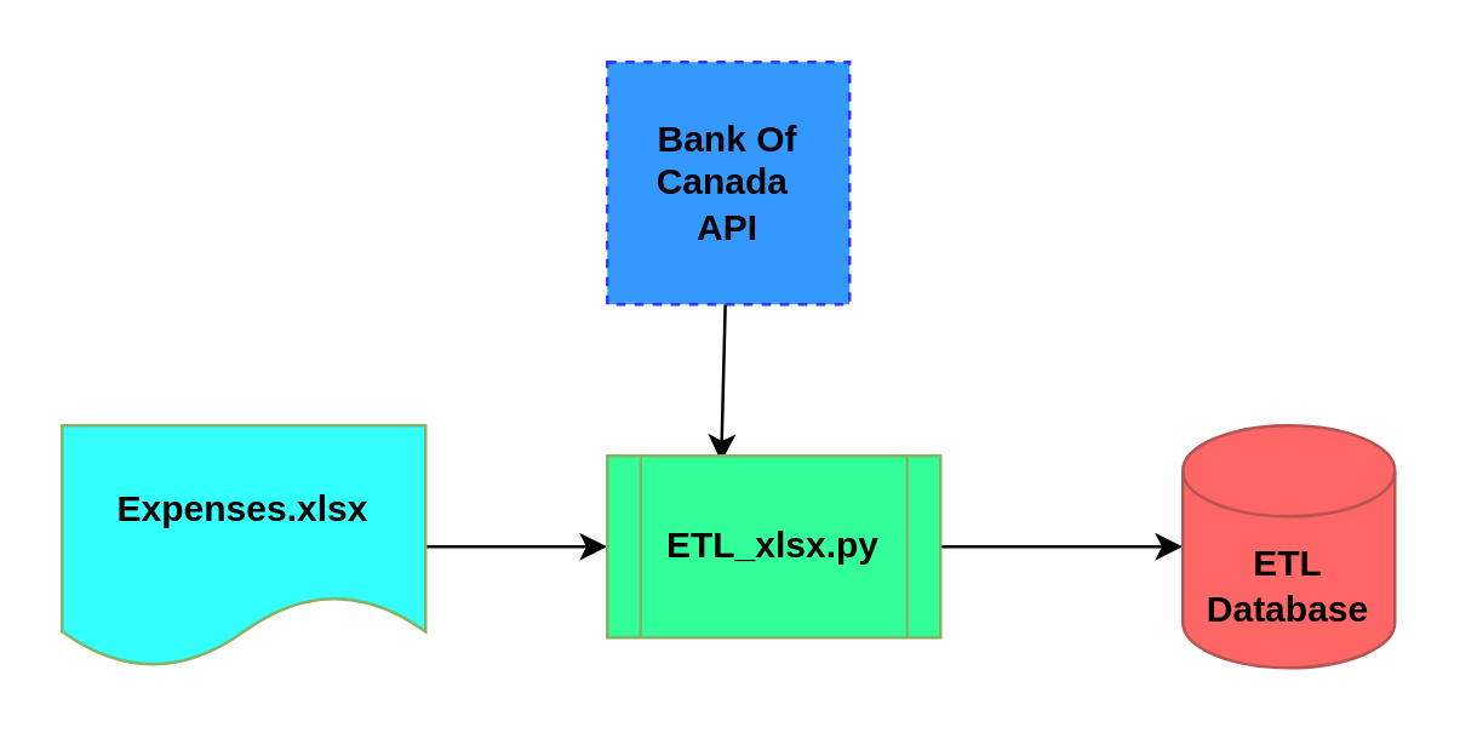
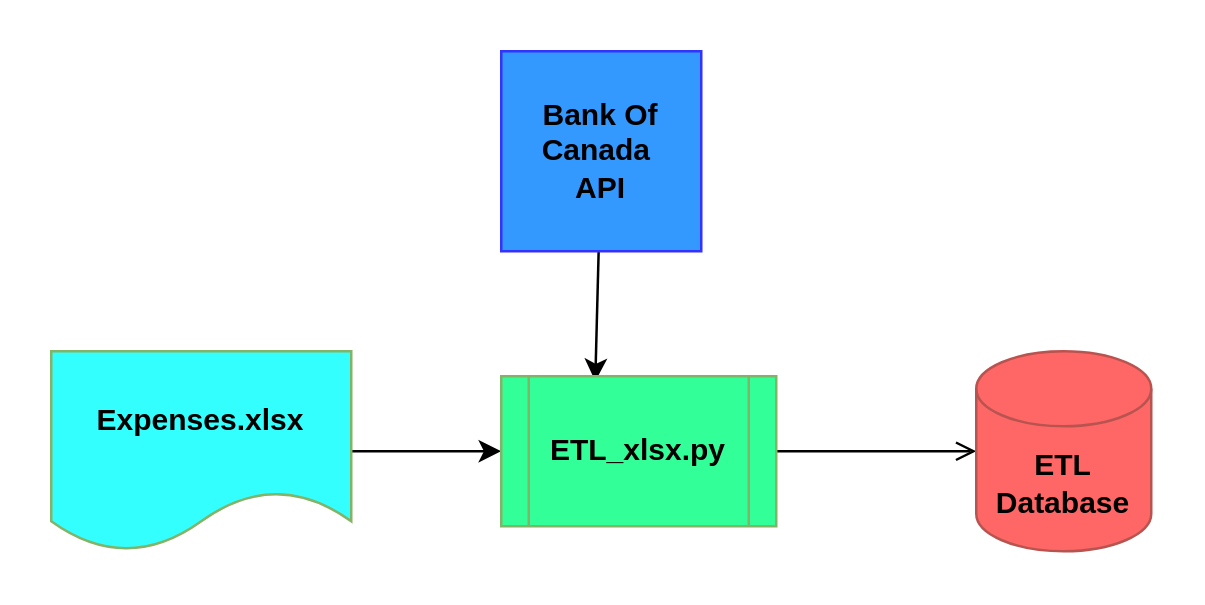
  <mxCell id="0" />
  <mxCell id="1" parent="0" />
  <mxCell id="2" style="edgeStyle=none;html=1;entryX=0.342;entryY=0.033;entryDx=0;entryDy=0;entryPerimeter=0;fontStyle=1" edge="1" parent="1" source="3" target="7"><mxGeometry relative="1" as="geometry" /></mxCell>
- <mxCell id="3" value="Bank Of Canada&amp;nbsp;&lt;br&gt;API" style="whiteSpace=wrap;html=1;aspect=fixed;strokeColor=#3333FF;fillColor=#3399FF;fontStyle=1;dashed=1;" vertex="1" parent="1"><mxGeometry x="200" y="20" width="80" height="80" as="geometry" /></mxCell>
+ <mxCell id="3" value="Bank Of Canada&amp;nbsp;&lt;br&gt;API" style="whiteSpace=wrap;html=1;aspect=fixed;strokeColor=#3333FF;fillColor=#3399FF;fontStyle=1" vertex="1" parent="1"><mxGeometry x="200" y="20" width="80" height="80" as="geometry" /></mxCell>
  <mxCell id="4" style="edgeStyle=none;html=1;fontStyle=1" edge="1" parent="1" source="5" target="7"><mxGeometry relative="1" as="geometry" /></mxCell>
  <mxCell id="5" value="Expenses.xlsx&lt;br&gt;" style="shape=document;whiteSpace=wrap;html=1;boundedLbl=1;fillColor=#33FFFF;strokeColor=#82b366;fontStyle=1" vertex="1" parent="1"><mxGeometry x="20" y="140" width="120" height="80" as="geometry" /></mxCell>
- <mxCell id="6" value="" style="edgeStyle=none;html=1;fontStyle=1" edge="1" parent="1" source="7" target="8"><mxGeometry relative="1" as="geometry" /></mxCell>
+ <mxCell id="6" value="" style="edgeStyle=none;html=1;fontStyle=1;endArrow=open;" edge="1" parent="1" source="7" target="8"><mxGeometry relative="1" as="geometry" /></mxCell>
  <mxCell id="7" value="ETL_xlsx.py&lt;br&gt;" style="shape=process;whiteSpace=wrap;html=1;backgroundOutline=1;fillColor=#33FF99;strokeColor=#82b366;fontStyle=1" vertex="1" parent="1"><mxGeometry x="200" y="150" width="110" height="60" as="geometry" /></mxCell>
  <mxCell id="8" value="ETL&lt;br&gt;Database" style="shape=cylinder3;whiteSpace=wrap;html=1;boundedLbl=1;backgroundOutline=1;size=15;fillColor=#FF6666;strokeColor=#b85450;fontStyle=1" vertex="1" parent="1"><mxGeometry x="390" y="140" width="70" height="80" as="geometry" /></mxCell>
